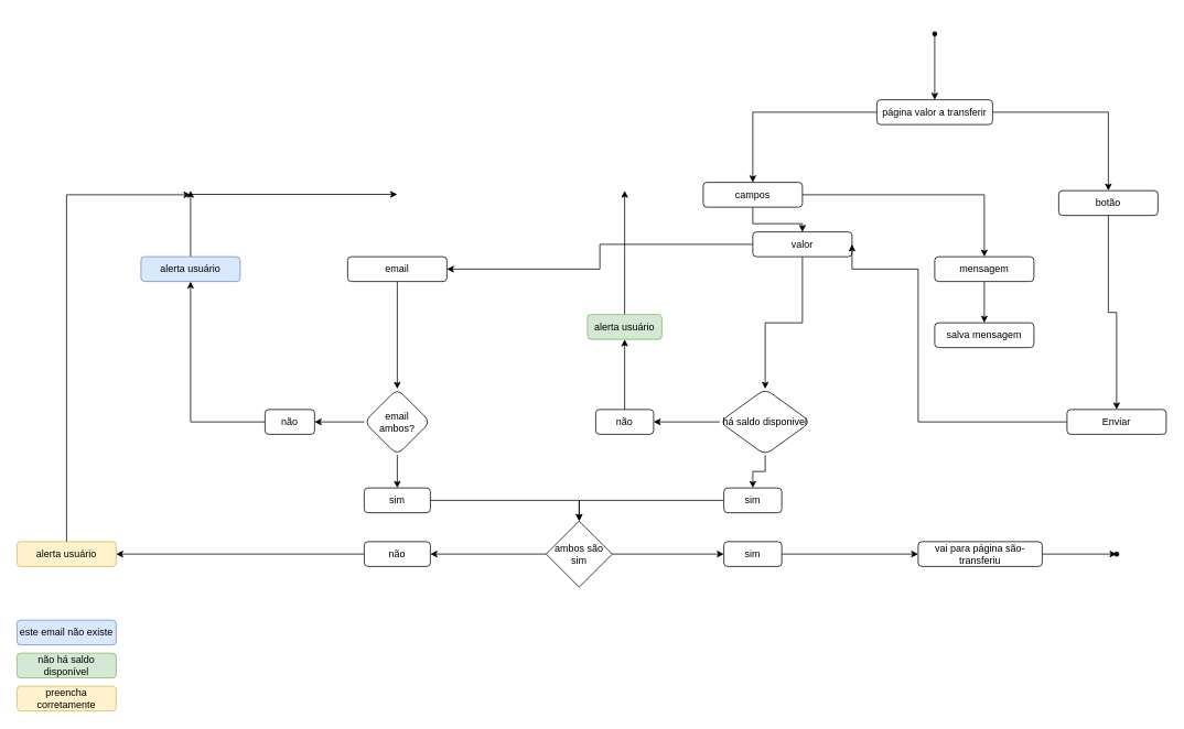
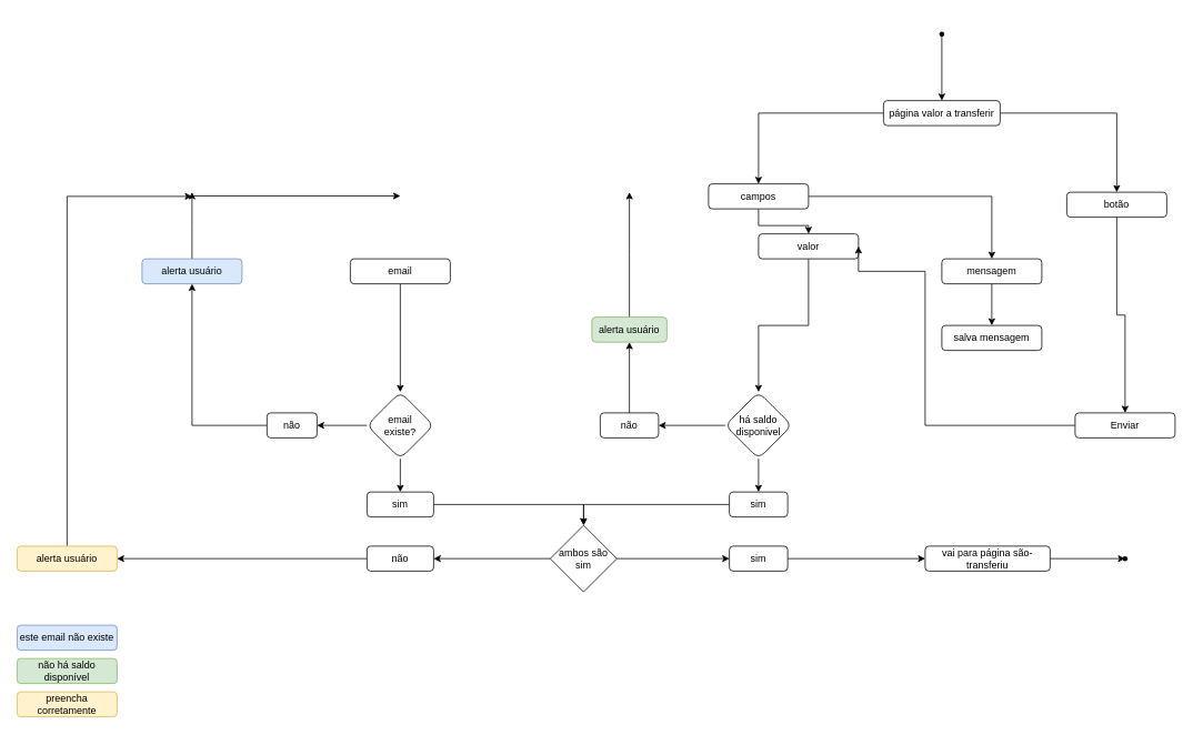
  <mxCell id="0" />
  <mxCell id="1" parent="0" />
  <mxCell id="2" value="" style="edgeStyle=orthogonalEdgeStyle;rounded=0;orthogonalLoop=1;jettySize=auto;html=1;" edge="1" parent="1" source="4" target="9"><mxGeometry relative="1" as="geometry" /></mxCell>
  <mxCell id="3" value="" style="edgeStyle=orthogonalEdgeStyle;rounded=0;orthogonalLoop=1;jettySize=auto;html=1;" edge="1" parent="1" source="4" target="11"><mxGeometry relative="1" as="geometry" /></mxCell>
  <mxCell id="4" value="campos" style="rounded=1;whiteSpace=wrap;html=1;" vertex="1" parent="1"><mxGeometry x="850" y="220" width="120" height="30" as="geometry" /></mxCell>
  <mxCell id="5" value="" style="edgeStyle=orthogonalEdgeStyle;rounded=0;orthogonalLoop=1;jettySize=auto;html=1;" edge="1" parent="1" source="6" target="23"><mxGeometry relative="1" as="geometry"><mxPoint x="480" y="420" as="targetPoint" /></mxGeometry></mxCell>
  <mxCell id="6" value="email" style="rounded=1;whiteSpace=wrap;html=1;" vertex="1" parent="1"><mxGeometry x="420" y="310" width="120" height="30" as="geometry" /></mxCell>
  <mxCell id="7" value="" style="edgeStyle=orthogonalEdgeStyle;rounded=0;orthogonalLoop=1;jettySize=auto;html=1;" edge="1" parent="1" source="9" target="30"><mxGeometry relative="1" as="geometry" /></mxCell>
- <mxCell id="8" style="edgeStyle=orthogonalEdgeStyle;rounded=0;orthogonalLoop=1;jettySize=auto;html=1;entryX=1;entryY=0.5;entryDx=0;entryDy=0;" edge="1" parent="1" source="9" target="6"><mxGeometry relative="1" as="geometry" /></mxCell>
  <mxCell id="9" value="valor" style="rounded=1;whiteSpace=wrap;html=1;" vertex="1" parent="1"><mxGeometry x="910" y="280" width="120" height="30" as="geometry" /></mxCell>
  <mxCell id="10" value="" style="edgeStyle=orthogonalEdgeStyle;rounded=0;orthogonalLoop=1;jettySize=auto;html=1;" edge="1" parent="1" source="11" target="35"><mxGeometry relative="1" as="geometry" /></mxCell>
  <mxCell id="11" value="mensagem" style="whiteSpace=wrap;html=1;rounded=1;" vertex="1" parent="1"><mxGeometry x="1130" y="310" width="120" height="30" as="geometry" /></mxCell>
  <mxCell id="12" style="edgeStyle=orthogonalEdgeStyle;rounded=0;orthogonalLoop=1;jettySize=auto;html=1;entryX=0.5;entryY=0;entryDx=0;entryDy=0;" edge="1" parent="1" source="14" target="4"><mxGeometry relative="1" as="geometry" /></mxCell>
  <mxCell id="13" style="edgeStyle=orthogonalEdgeStyle;rounded=0;orthogonalLoop=1;jettySize=auto;html=1;" edge="1" parent="1" source="14" target="18"><mxGeometry relative="1" as="geometry"><mxPoint x="1350" y="200" as="targetPoint" /></mxGeometry></mxCell>
  <mxCell id="14" value="página valor a transferir" style="rounded=1;whiteSpace=wrap;html=1;" vertex="1" parent="1"><mxGeometry x="1060" y="120" width="140" height="30" as="geometry" /></mxCell>
  <mxCell id="15" style="edgeStyle=orthogonalEdgeStyle;rounded=0;orthogonalLoop=1;jettySize=auto;html=1;entryX=0.5;entryY=0;entryDx=0;entryDy=0;" edge="1" parent="1" source="16" target="14"><mxGeometry relative="1" as="geometry" /></mxCell>
  <mxCell id="16" value="" style="shape=waypoint;sketch=0;fillStyle=solid;size=6;pointerEvents=1;points=[];fillColor=none;resizable=0;rotatable=0;perimeter=centerPerimeter;snapToPoint=1;" vertex="1" parent="1"><mxGeometry x="1110" y="20" width="40" height="40" as="geometry" /></mxCell>
  <mxCell id="17" value="" style="edgeStyle=orthogonalEdgeStyle;rounded=0;orthogonalLoop=1;jettySize=auto;html=1;" edge="1" parent="1" source="18" target="20"><mxGeometry relative="1" as="geometry" /></mxCell>
  <mxCell id="18" value="botão" style="rounded=1;whiteSpace=wrap;html=1;" vertex="1" parent="1"><mxGeometry x="1280" y="230" width="120" height="30" as="geometry" /></mxCell>
  <mxCell id="19" style="edgeStyle=orthogonalEdgeStyle;rounded=0;orthogonalLoop=1;jettySize=auto;html=1;entryX=1;entryY=0.5;entryDx=0;entryDy=0;" edge="1" parent="1" source="20" target="9"><mxGeometry relative="1" as="geometry"><Array as="points"><mxPoint x="1110" y="510" /><mxPoint x="1110" y="325" /></Array></mxGeometry></mxCell>
  <mxCell id="20" value="Enviar" style="rounded=1;whiteSpace=wrap;html=1;" vertex="1" parent="1"><mxGeometry x="1290" y="495" width="120" height="30" as="geometry" /></mxCell>
  <mxCell id="21" value="" style="edgeStyle=orthogonalEdgeStyle;rounded=0;orthogonalLoop=1;jettySize=auto;html=1;" edge="1" parent="1" source="23" target="25"><mxGeometry relative="1" as="geometry" /></mxCell>
  <mxCell id="22" value="" style="edgeStyle=orthogonalEdgeStyle;rounded=0;orthogonalLoop=1;jettySize=auto;html=1;" edge="1" parent="1" source="23" target="27"><mxGeometry relative="1" as="geometry" /></mxCell>
- <mxCell id="23" value="email &lt;br&gt;ambos?" style="rhombus;whiteSpace=wrap;html=1;rounded=1;" vertex="1" parent="1"><mxGeometry x="440" y="470" width="80" height="80" as="geometry" /></mxCell>
+ <mxCell id="23" value="email &lt;br&gt;existe?" style="rhombus;whiteSpace=wrap;html=1;rounded=1;" vertex="1" parent="1"><mxGeometry x="440" y="470" width="80" height="80" as="geometry" /></mxCell>
  <mxCell id="24" style="edgeStyle=orthogonalEdgeStyle;rounded=0;orthogonalLoop=1;jettySize=auto;html=1;" edge="1" parent="1" source="25" target="37"><mxGeometry relative="1" as="geometry"><mxPoint x="230" y="340" as="targetPoint" /></mxGeometry></mxCell>
  <mxCell id="25" value="não" style="whiteSpace=wrap;html=1;rounded=1;" vertex="1" parent="1"><mxGeometry x="320" y="495" width="60" height="30" as="geometry" /></mxCell>
  <mxCell id="26" style="edgeStyle=orthogonalEdgeStyle;rounded=0;orthogonalLoop=1;jettySize=auto;html=1;entryX=0.5;entryY=0;entryDx=0;entryDy=0;" edge="1" parent="1" source="27" target="45"><mxGeometry relative="1" as="geometry" /></mxCell>
  <mxCell id="27" value="sim" style="whiteSpace=wrap;html=1;rounded=1;" vertex="1" parent="1"><mxGeometry x="440" y="590" width="80" height="30" as="geometry" /></mxCell>
  <mxCell id="28" value="" style="edgeStyle=orthogonalEdgeStyle;rounded=0;orthogonalLoop=1;jettySize=auto;html=1;" edge="1" parent="1" source="30" target="32"><mxGeometry relative="1" as="geometry" /></mxCell>
  <mxCell id="29" value="" style="edgeStyle=orthogonalEdgeStyle;rounded=0;orthogonalLoop=1;jettySize=auto;html=1;entryX=1;entryY=0.5;entryDx=0;entryDy=0;" edge="1" parent="1" source="30" target="34"><mxGeometry relative="1" as="geometry"><mxPoint x="840" y="510" as="targetPoint" /></mxGeometry></mxCell>
- <mxCell id="30" value="há saldo disponivel" style="rhombus;whiteSpace=wrap;html=1;rounded=1;" vertex="1" parent="1"><mxGeometry x="870" y="470" width="110" height="80" as="geometry" /></mxCell>
+ <mxCell id="30" value="há saldo disponivel" style="rhombus;whiteSpace=wrap;html=1;rounded=1;" vertex="1" parent="1"><mxGeometry x="870" y="470" width="80" height="80" as="geometry" /></mxCell>
  <mxCell id="31" style="edgeStyle=orthogonalEdgeStyle;rounded=0;orthogonalLoop=1;jettySize=auto;html=1;entryX=0.5;entryY=0;entryDx=0;entryDy=0;" edge="1" parent="1" source="32" target="45"><mxGeometry relative="1" as="geometry" /></mxCell>
  <mxCell id="32" value="sim" style="whiteSpace=wrap;html=1;rounded=1;" vertex="1" parent="1"><mxGeometry x="875" y="590" width="70" height="30" as="geometry" /></mxCell>
  <mxCell id="33" value="" style="edgeStyle=orthogonalEdgeStyle;rounded=0;orthogonalLoop=1;jettySize=auto;html=1;" edge="1" parent="1" source="34" target="40"><mxGeometry relative="1" as="geometry" /></mxCell>
  <mxCell id="34" value="não" style="whiteSpace=wrap;html=1;rounded=1;" vertex="1" parent="1"><mxGeometry x="720" y="495" width="70" height="30" as="geometry" /></mxCell>
  <mxCell id="35" value="salva mensagem" style="whiteSpace=wrap;html=1;rounded=1;" vertex="1" parent="1"><mxGeometry x="1130" y="390" width="120" height="30" as="geometry" /></mxCell>
  <mxCell id="36" style="edgeStyle=orthogonalEdgeStyle;rounded=0;orthogonalLoop=1;jettySize=auto;html=1;" edge="1" parent="1" source="37"><mxGeometry relative="1" as="geometry"><mxPoint x="230" y="230" as="targetPoint" /></mxGeometry></mxCell>
  <mxCell id="37" value="alerta usuário" style="rounded=1;whiteSpace=wrap;html=1;fillColor=#dae8fc;strokeColor=#6c8ebf;" vertex="1" parent="1"><mxGeometry x="170" y="310" width="120" height="30" as="geometry" /></mxCell>
  <mxCell id="38" value="" style="endArrow=classic;html=1;" edge="1" parent="1"><mxGeometry width="50" height="50" relative="1" as="geometry"><mxPoint x="230" y="234.5" as="sourcePoint" /><mxPoint x="480" y="234.5" as="targetPoint" /></mxGeometry></mxCell>
  <mxCell id="39" style="edgeStyle=orthogonalEdgeStyle;rounded=0;orthogonalLoop=1;jettySize=auto;html=1;" edge="1" parent="1" source="40"><mxGeometry relative="1" as="geometry"><mxPoint x="755" y="230" as="targetPoint" /></mxGeometry></mxCell>
  <mxCell id="40" value="alerta usuário" style="whiteSpace=wrap;html=1;rounded=1;fillColor=#d5e8d4;strokeColor=#82b366;" vertex="1" parent="1"><mxGeometry x="710" y="380" width="90" height="30" as="geometry" /></mxCell>
  <mxCell id="41" value="este email não existe" style="rounded=1;whiteSpace=wrap;html=1;fillColor=#dae8fc;strokeColor=#6c8ebf;" vertex="1" parent="1"><mxGeometry x="20" y="750" width="120" height="30" as="geometry" /></mxCell>
  <mxCell id="42" value="não há saldo disponível" style="rounded=1;whiteSpace=wrap;html=1;fillColor=#d5e8d4;strokeColor=#82b366;" vertex="1" parent="1"><mxGeometry x="20" y="790" width="120" height="30" as="geometry" /></mxCell>
  <mxCell id="43" style="edgeStyle=orthogonalEdgeStyle;rounded=0;orthogonalLoop=1;jettySize=auto;html=1;entryX=1;entryY=0.5;entryDx=0;entryDy=0;" edge="1" parent="1" source="45" target="47"><mxGeometry relative="1" as="geometry"><mxPoint x="550" y="720" as="targetPoint" /></mxGeometry></mxCell>
  <mxCell id="44" style="edgeStyle=orthogonalEdgeStyle;rounded=0;orthogonalLoop=1;jettySize=auto;html=1;" edge="1" parent="1" source="45" target="52"><mxGeometry relative="1" as="geometry"><mxPoint x="870" y="670" as="targetPoint" /></mxGeometry></mxCell>
  <mxCell id="45" value="ambos são&lt;br&gt;sim" style="rhombus;whiteSpace=wrap;html=1;" vertex="1" parent="1"><mxGeometry x="660" y="630" width="80" height="80" as="geometry" /></mxCell>
  <mxCell id="46" value="" style="edgeStyle=orthogonalEdgeStyle;rounded=0;orthogonalLoop=1;jettySize=auto;html=1;" edge="1" parent="1" source="47" target="49"><mxGeometry relative="1" as="geometry" /></mxCell>
  <mxCell id="47" value="não" style="rounded=1;whiteSpace=wrap;html=1;" vertex="1" parent="1"><mxGeometry x="440" y="655" width="80" height="30" as="geometry" /></mxCell>
  <mxCell id="48" style="edgeStyle=orthogonalEdgeStyle;rounded=0;orthogonalLoop=1;jettySize=auto;html=1;exitX=0.5;exitY=0.167;exitDx=0;exitDy=0;exitPerimeter=0;" edge="1" parent="1" source="49"><mxGeometry relative="1" as="geometry"><mxPoint x="230" y="235" as="targetPoint" /><mxPoint x="80" y="650" as="sourcePoint" /><Array as="points"><mxPoint x="80" y="235" /></Array></mxGeometry></mxCell>
  <mxCell id="49" value="alerta usuário" style="rounded=1;whiteSpace=wrap;html=1;fillColor=#fff2cc;strokeColor=#d6b656;" vertex="1" parent="1"><mxGeometry x="20" y="655" width="120" height="30" as="geometry" /></mxCell>
  <mxCell id="50" value="preencha corretamente" style="rounded=1;whiteSpace=wrap;html=1;fillColor=#fff2cc;strokeColor=#d6b656;" vertex="1" parent="1"><mxGeometry x="20" y="830" width="120" height="30" as="geometry" /></mxCell>
  <mxCell id="51" value="" style="edgeStyle=orthogonalEdgeStyle;rounded=0;orthogonalLoop=1;jettySize=auto;html=1;" edge="1" parent="1" source="52" target="54"><mxGeometry relative="1" as="geometry" /></mxCell>
  <mxCell id="52" value="sim" style="rounded=1;whiteSpace=wrap;html=1;" vertex="1" parent="1"><mxGeometry x="875" y="655" width="70" height="30" as="geometry" /></mxCell>
  <mxCell id="53" style="edgeStyle=orthogonalEdgeStyle;rounded=0;orthogonalLoop=1;jettySize=auto;html=1;entryX=0.646;entryY=0.567;entryDx=0;entryDy=0;entryPerimeter=0;" edge="1" parent="1" source="54" target="55"><mxGeometry relative="1" as="geometry" /></mxCell>
  <mxCell id="54" value="vai para página são-transferiu" style="rounded=1;whiteSpace=wrap;html=1;" vertex="1" parent="1"><mxGeometry x="1110" y="655" width="150" height="30" as="geometry" /></mxCell>
  <mxCell id="55" value="" style="shape=waypoint;sketch=0;fillStyle=solid;size=6;pointerEvents=1;points=[];fillColor=none;resizable=0;rotatable=0;perimeter=centerPerimeter;snapToPoint=1;" vertex="1" parent="1"><mxGeometry x="1330" y="650" width="40" height="40" as="geometry" /></mxCell>
